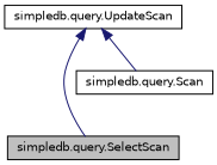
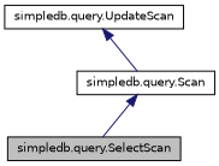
  digraph {
    node [color=black fillcolor=white fontname=Helvetica fontsize=10 shape=record style=filled]
    edge [color=midnightblue dir=back fontname=Helvetica fontsize=10 labelfontname=Helvetica labelfontsize=10 style=solid]
    n1 [fillcolor=grey75 fontcolor=black height=0.2 label="simpledb.query.SelectScan" width=0.4]
    n2 [height=0.2 label="simpledb.query.UpdateScan" width=0.4]
    n3 [height=0.2 label="simpledb.query.Scan" width=0.4]
-   n2 -> n1
+   n3 -> n1
    n2 -> n3
  }
